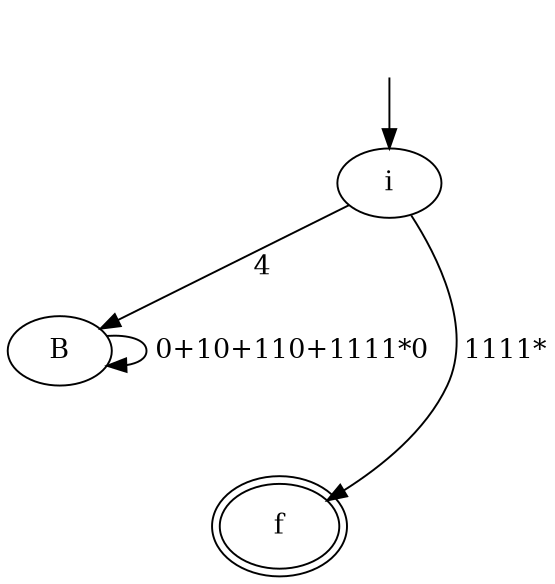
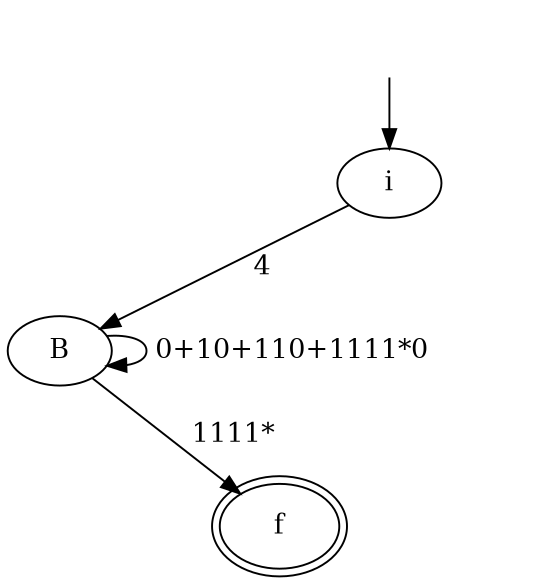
  digraph {
    _nil0 [style=invis]
    i
    B
    f [peripheries=2]
    _nil0 -> i
    i -> B [label=" 4"]
    B -> B [label=" 0+10+110+1111*0"]
-   i -> f [label=" 1111*"]
+   B -> f [label=" 1111*"]
  }
